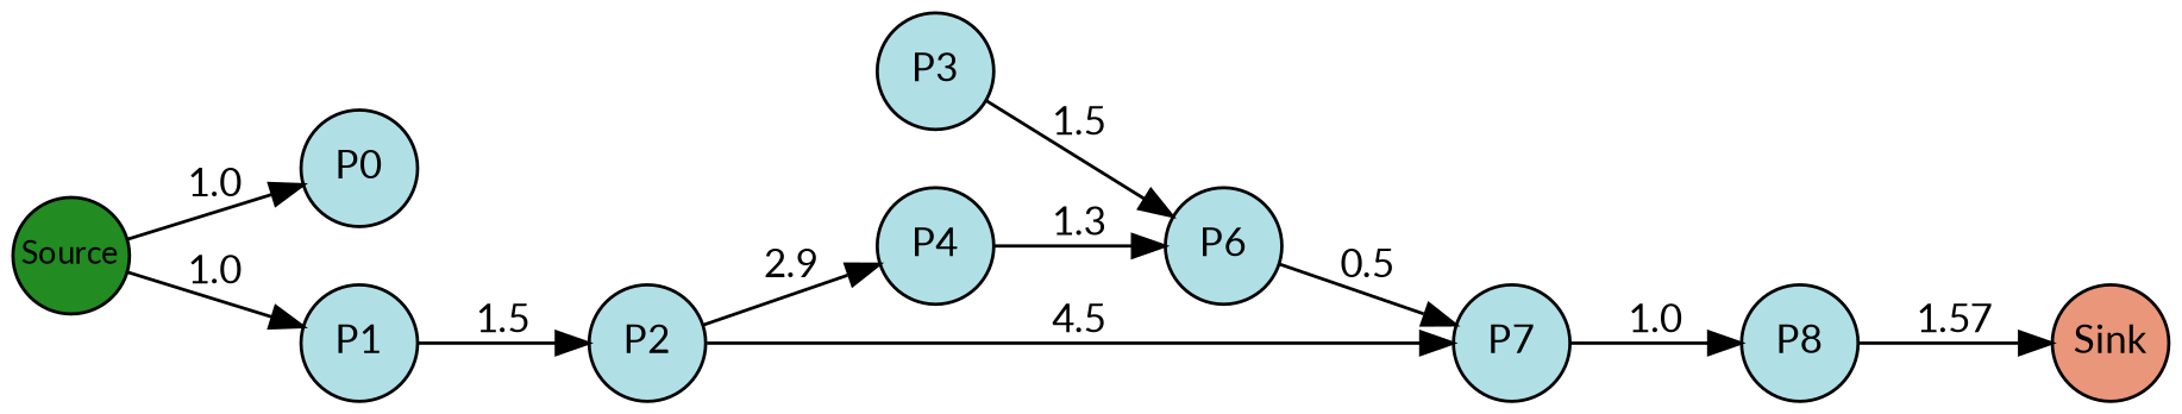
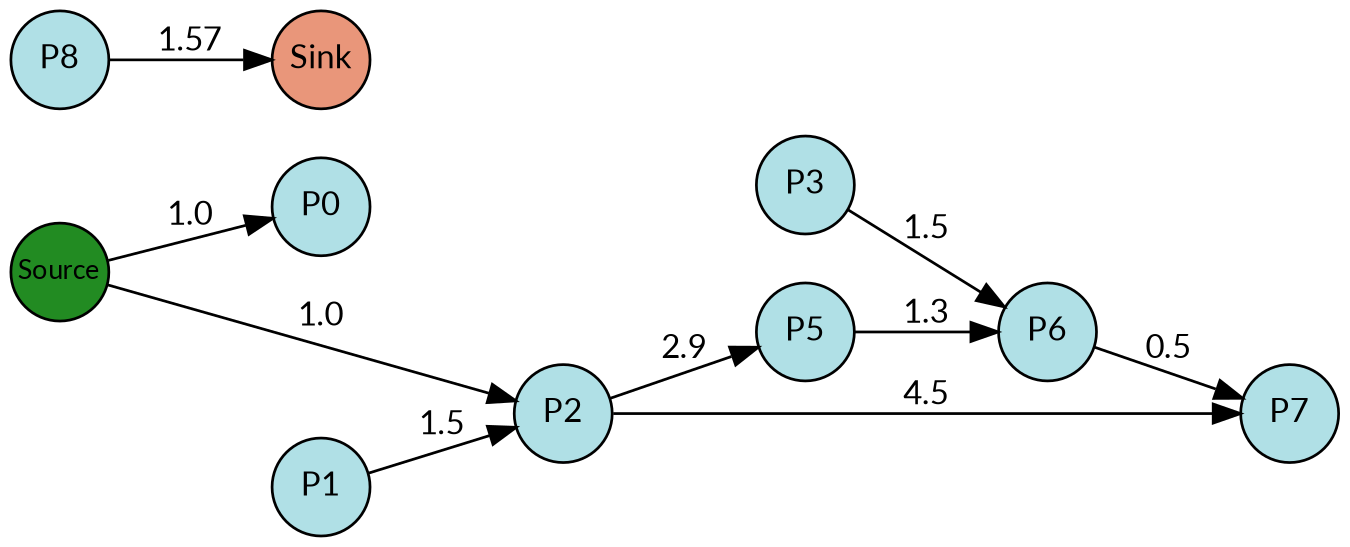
  digraph {
    fontname=Lato
    rankdir=LR
    splines=true
    node [fillcolor=powderblue fixedsize=true fontcolor=black fontname=Lato fontsize=12 margin=0 shape=circle style=filled]
    edge [fontcolor=black fontname=Lato fontsize=12 margin=0]
    n1 [fillcolor=forestgreen fontsize=10 label=Source width=0.5]
    n2 [label=P0 width=0.5]
    n3 [label=P1 width=0.5]
    n4 [label=P2 width=0.5]
    n5 [label=P3 width=0.5]
-   n6 [label=P4 width=0.5]
+   n6 [label=P5 width=0.5]
    n7 [label=P6 width=0.5]
    n8 [label=P7 width=0.5]
    n9 [label=P8 width=0.5]
    n10 [fillcolor=darksalmon label=Sink width=0.5]
    subgraph sub_1 {
      rank=same
      n1
    }
    subgraph sub_2 {
      rank=same
      n2
      n3
    }
    subgraph sub_3 {
      rank=same
      n4
    }
    subgraph sub_4 {
      rank=same
      n5
      n6
    }
    subgraph sub_5 {
      rank=same
      n7
    }
    subgraph sub_6 {
      rank=same
      n8
    }
    subgraph sub_7 {
      rank=same
      n9
    }
    subgraph sub_8 {
      rank=same
      n10
    }
    n1 -> n2 [label=1.0]
-   n1 -> n3 [label=1.0]
+   n1 -> n4 [label=1.0]
    n3 -> n4 [label=1.5]
    n4 -> n6 [label=2.9]
    n4 -> n8 [label=4.5]
    n5 -> n7 [label=1.5]
    n6 -> n7 [label=1.3]
    n7 -> n8 [label=0.5]
-   n8 -> n9 [label=1.0]
    n9 -> n10 [label=1.57]
  }
